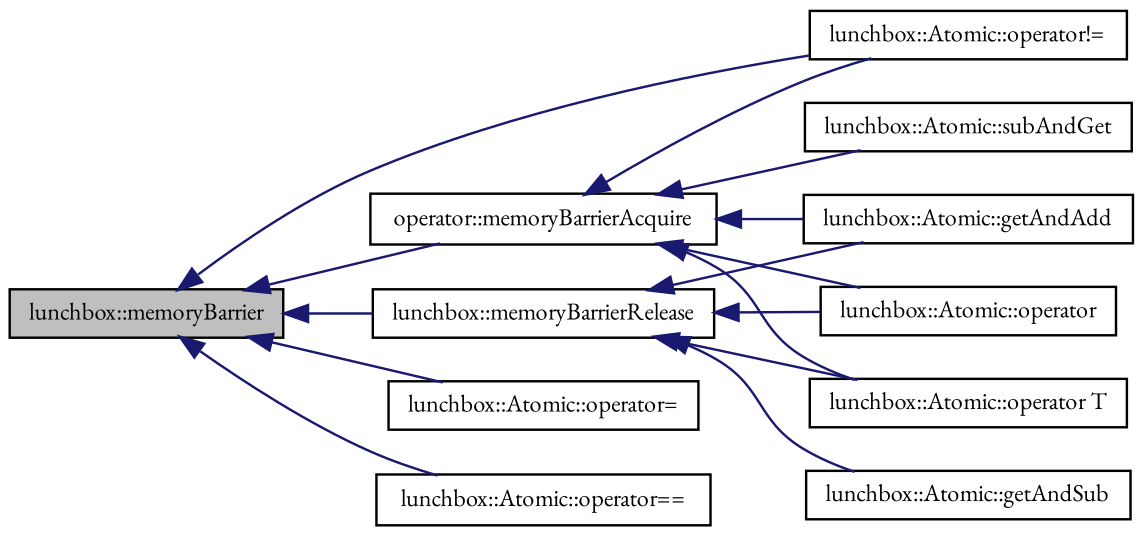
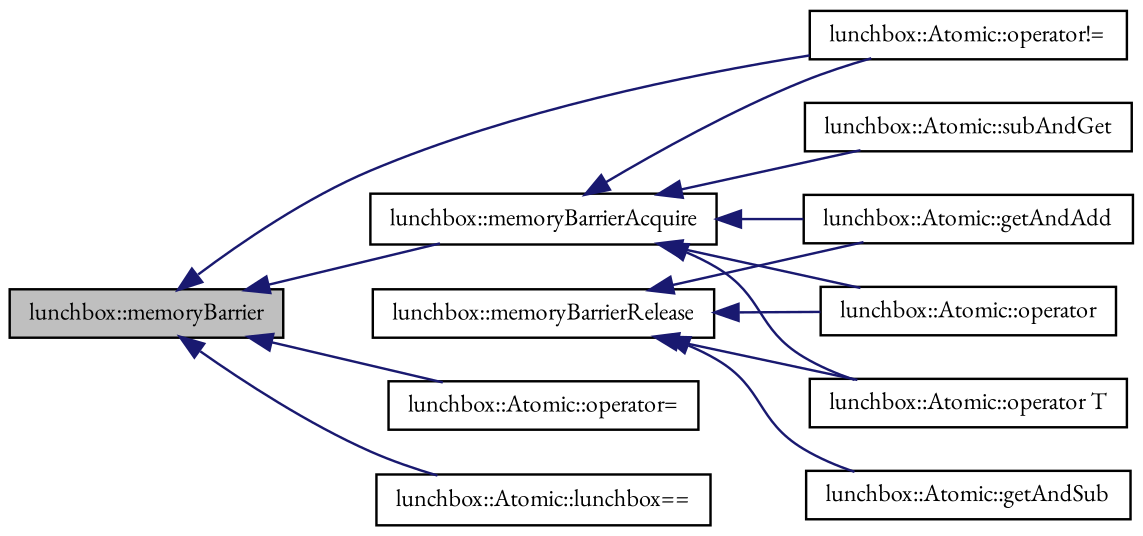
  digraph {
    fontname="EB Garamond"
    rankdir=LR
    node [color=black fillcolor=white fontname="EB Garamond" fontsize=10 shape=record style=filled]
    edge [color=midnightblue dir=back fontname="EB Garamond" fontsize=10 labelfontname=Sans labelfontsize=10 style=solid]
    n1 [fillcolor=grey75 fontcolor=black height=0.2 label="lunchbox::memoryBarrier" width=0.4]
-   n2 [height=0.2 label="operator::memoryBarrierAcquire" width=0.4]
+   n2 [height=0.2 label="lunchbox::memoryBarrierAcquire" width=0.4]
    n3 [height=0.2 label="lunchbox::memoryBarrierRelease" width=0.4]
    n4 [height=0.2 label="lunchbox::Atomic::operator!=" width=0.4]
    n5 [height=0.2 label="lunchbox::Atomic::operator=" width=0.4]
-   n6 [height=0.2 label="lunchbox::Atomic::operator==" width=0.4]
+   n6 [height=0.2 label="lunchbox::Atomic::lunchbox==" width=0.4]
    n7 [height=0.2 label="lunchbox::Atomic::getAndAdd" width=0.4]
    n8 [height=0.2 label="lunchbox::Atomic::operator" width=0.4]
    n9 [height=0.2 label="lunchbox::Atomic::subAndGet" width=0.4]
    n10 [height=0.2 label="lunchbox::Atomic::operator T" width=0.4]
    n11 [height=0.2 label="lunchbox::Atomic::getAndSub" width=0.4]
    n1 -> n2
-   n1 -> n3
    n1 -> n4
    n1 -> n5
    n1 -> n6
    n2 -> n4
    n2 -> n7
    n2 -> n8
    n2 -> n9
    n2 -> n10
    n3 -> n7
    n3 -> n8
    n3 -> n10
    n3 -> n11
  }
